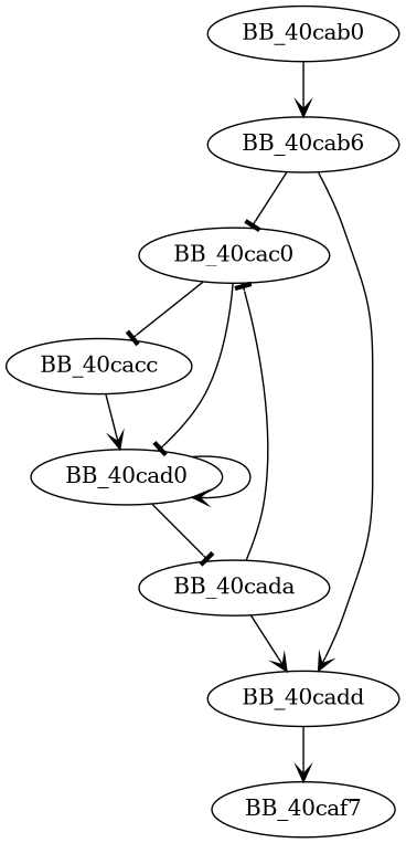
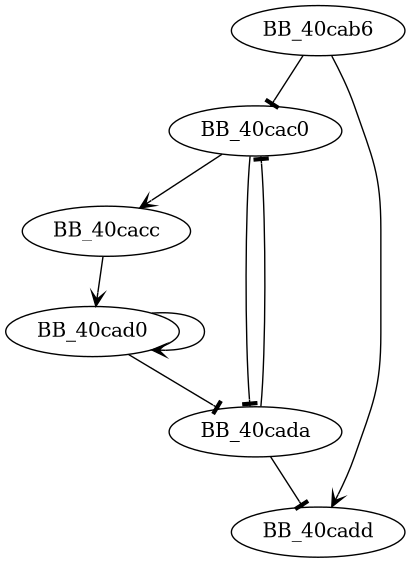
  digraph {
    edge [arrowhead=tee]
-   BB_40cab0
    BB_40cab6
    BB_40cac0
    BB_40cadd
    BB_40cacc
    BB_40cada
    BB_40cad0
-   BB_40caf7
-   BB_40cab0 -> BB_40cab6 [arrowhead=vee]
    BB_40cab6 -> BB_40cac0
    BB_40cab6 -> BB_40cadd [arrowhead=vee]
-   BB_40cac0 -> BB_40cacc
-   BB_40cac0 -> BB_40cad0
-   BB_40cadd -> BB_40caf7 [arrowhead=vee]
+   BB_40cac0 -> BB_40cacc [arrowhead=vee]
+   BB_40cac0 -> BB_40cada
    BB_40cacc -> BB_40cad0 [arrowhead=vee]
    BB_40cada -> BB_40cac0
-   BB_40cada -> BB_40cadd [arrowhead=vee]
+   BB_40cada -> BB_40cadd
    BB_40cad0 -> BB_40cada
    BB_40cad0 -> BB_40cad0 [arrowhead=vee]
  }
